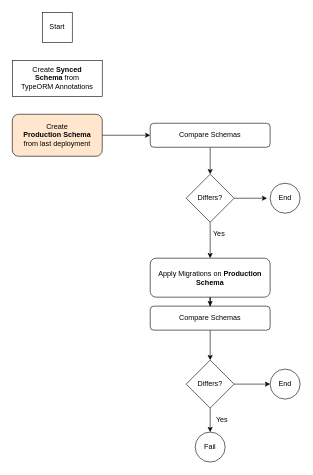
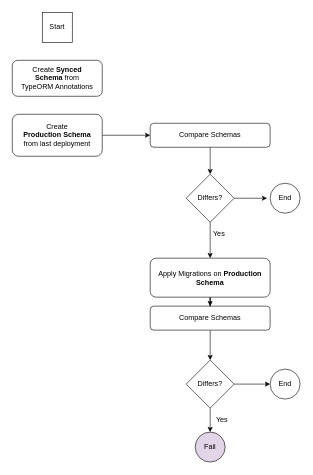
  <mxCell id="0" />
  <mxCell id="1" parent="0" />
  <mxCell id="2" style="edgeStyle=orthogonalEdgeStyle;rounded=0;orthogonalLoop=1;jettySize=auto;html=1;exitX=0.5;exitY=1;exitDx=0;exitDy=0;entryX=0.5;entryY=0;entryDx=0;entryDy=0;startArrow=none;startFill=0;endArrow=classic;endFill=1;" edge="1" parent="1" source="3" target="7"><mxGeometry relative="1" as="geometry" /></mxCell>
  <mxCell id="3" value="Compare Schemas" style="rounded=1;whiteSpace=wrap;html=1;" vertex="1" parent="1"><mxGeometry x="250" y="205" width="200" height="40" as="geometry" /></mxCell>
  <mxCell id="4" value="&lt;div&gt;Start&lt;/div&gt;" style="whiteSpace=wrap;html=1;aspect=fixed;rounded=0;" vertex="1" parent="1"><mxGeometry x="70" y="20" width="50" height="50" as="geometry" /></mxCell>
  <mxCell id="5" style="edgeStyle=orthogonalEdgeStyle;rounded=0;orthogonalLoop=1;jettySize=auto;html=1;startArrow=none;startFill=0;endArrow=classic;endFill=1;" edge="1" parent="1" source="7"><mxGeometry relative="1" as="geometry"><mxPoint x="445" y="330" as="targetPoint" /></mxGeometry></mxCell>
  <mxCell id="6" value="" style="edgeStyle=orthogonalEdgeStyle;rounded=0;orthogonalLoop=1;jettySize=auto;html=1;startArrow=none;startFill=0;endArrow=classic;endFill=1;" edge="1" parent="1" source="7" target="10"><mxGeometry relative="1" as="geometry" /></mxCell>
  <mxCell id="7" value="Differs?" style="rhombus;whiteSpace=wrap;html=1;" vertex="1" parent="1"><mxGeometry x="310" y="290" width="80" height="80" as="geometry" /></mxCell>
  <mxCell id="8" value="End" style="ellipse;whiteSpace=wrap;html=1;aspect=fixed;" vertex="1" parent="1"><mxGeometry x="450" y="305" width="50" height="50" as="geometry" /></mxCell>
  <mxCell id="9" value="" style="edgeStyle=orthogonalEdgeStyle;rounded=0;orthogonalLoop=1;jettySize=auto;html=1;startArrow=none;startFill=0;endArrow=classic;endFill=1;" edge="1" parent="1" source="10" target="22"><mxGeometry relative="1" as="geometry" /></mxCell>
  <mxCell id="10" value="Apply Migrations on &lt;b&gt;Production Schema&lt;/b&gt;" style="rounded=1;whiteSpace=wrap;html=1;" vertex="1" parent="1"><mxGeometry x="250" y="430" width="200" height="65" as="geometry" /></mxCell>
  <mxCell id="11" value="" style="edgeStyle=orthogonalEdgeStyle;rounded=0;orthogonalLoop=1;jettySize=auto;html=1;startArrow=none;startFill=0;endArrow=classic;endFill=1;" edge="1" parent="1" source="13" target="14"><mxGeometry relative="1" as="geometry" /></mxCell>
  <mxCell id="12" value="" style="edgeStyle=orthogonalEdgeStyle;rounded=0;orthogonalLoop=1;jettySize=auto;html=1;startArrow=none;startFill=0;endArrow=classic;endFill=1;" edge="1" parent="1" source="13" target="16"><mxGeometry relative="1" as="geometry" /></mxCell>
  <mxCell id="13" value="Differs?" style="rhombus;whiteSpace=wrap;html=1;" vertex="1" parent="1"><mxGeometry x="310" y="600" width="80" height="80" as="geometry" /></mxCell>
  <mxCell id="14" value="End" style="ellipse;whiteSpace=wrap;html=1;aspect=fixed;" vertex="1" parent="1"><mxGeometry x="450" y="615" width="50" height="50" as="geometry" /></mxCell>
  <mxCell id="15" value="Yes" style="text;html=1;strokeColor=none;fillColor=none;align=center;verticalAlign=middle;whiteSpace=wrap;rounded=0;" vertex="1" parent="1"><mxGeometry x="345" y="380" width="40" height="20" as="geometry" /></mxCell>
- <mxCell id="16" value="Fail" style="ellipse;whiteSpace=wrap;html=1;aspect=fixed;" vertex="1" parent="1"><mxGeometry x="325" y="720" width="50" height="50" as="geometry" /></mxCell>
+ <mxCell id="16" value="Fail" style="ellipse;whiteSpace=wrap;html=1;aspect=fixed;fillColor=#e1d5e7;" vertex="1" parent="1"><mxGeometry x="325" y="720" width="50" height="50" as="geometry" /></mxCell>
  <mxCell id="17" value="Yes" style="text;html=1;strokeColor=none;fillColor=none;align=center;verticalAlign=middle;whiteSpace=wrap;rounded=0;" vertex="1" parent="1"><mxGeometry x="350" y="690" width="40" height="20" as="geometry" /></mxCell>
- <mxCell id="18" value="&lt;div&gt;Create &lt;b&gt;Synced &lt;br&gt;&lt;/b&gt;&lt;/div&gt;&lt;div&gt;&lt;b&gt;Schema&lt;/b&gt; from&lt;/div&gt;&lt;div&gt;TypeORM Annotations&lt;br&gt;&lt;/div&gt;" style="whiteSpace=wrap;html=1;fontSize=12;glass=0;strokeWidth=1;shadow=0;rounded=0;" vertex="1" parent="1"><mxGeometry x="20" y="100" width="150" height="60" as="geometry" /></mxCell>
+ <mxCell id="18" value="&lt;div&gt;Create &lt;b&gt;Synced &lt;br&gt;&lt;/b&gt;&lt;/div&gt;&lt;div&gt;&lt;b&gt;Schema&lt;/b&gt; from&lt;/div&gt;&lt;div&gt;TypeORM Annotations&lt;br&gt;&lt;/div&gt;" style="rounded=1;whiteSpace=wrap;html=1;fontSize=12;glass=0;strokeWidth=1;shadow=0;" vertex="1" parent="1"><mxGeometry x="20" y="100" width="150" height="60" as="geometry" /></mxCell>
  <mxCell id="19" value="" style="edgeStyle=orthogonalEdgeStyle;rounded=0;orthogonalLoop=1;jettySize=auto;html=1;startArrow=none;startFill=0;endArrow=classic;endFill=1;" edge="1" parent="1" source="20" target="3"><mxGeometry relative="1" as="geometry" /></mxCell>
- <mxCell id="20" value="&lt;div&gt;Create &lt;br&gt;&lt;/div&gt;&lt;div&gt;&lt;b&gt;Production Schema&lt;/b&gt;&lt;/div&gt;&lt;div&gt;from last deployment&lt;/div&gt;" style="rounded=1;whiteSpace=wrap;html=1;fontSize=12;glass=0;strokeWidth=1;shadow=0;fillColor=#ffe6cc;" vertex="1" parent="1"><mxGeometry x="20" y="190" width="150" height="70" as="geometry" /></mxCell>
+ <mxCell id="20" value="&lt;div&gt;Create &lt;br&gt;&lt;/div&gt;&lt;div&gt;&lt;b&gt;Production Schema&lt;/b&gt;&lt;/div&gt;&lt;div&gt;from last deployment&lt;/div&gt;" style="rounded=1;whiteSpace=wrap;html=1;fontSize=12;glass=0;strokeWidth=1;shadow=0;" vertex="1" parent="1"><mxGeometry x="20" y="190" width="150" height="70" as="geometry" /></mxCell>
  <mxCell id="21" value="" style="edgeStyle=orthogonalEdgeStyle;rounded=0;orthogonalLoop=1;jettySize=auto;html=1;startArrow=none;startFill=0;endArrow=classic;endFill=1;" edge="1" parent="1" source="22" target="13"><mxGeometry relative="1" as="geometry" /></mxCell>
  <mxCell id="22" value="Compare Schemas" style="rounded=1;whiteSpace=wrap;html=1;" vertex="1" parent="1"><mxGeometry x="250" y="510" width="200" height="40" as="geometry" /></mxCell>
